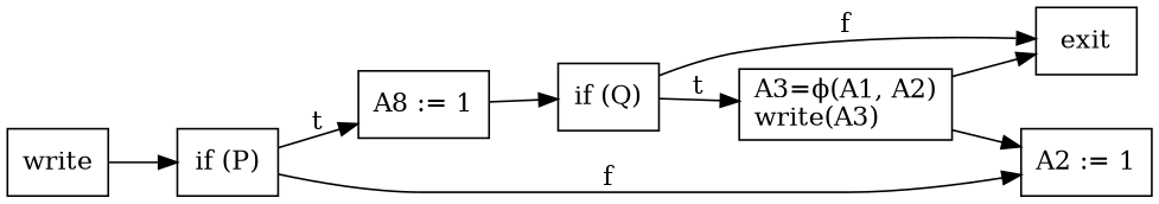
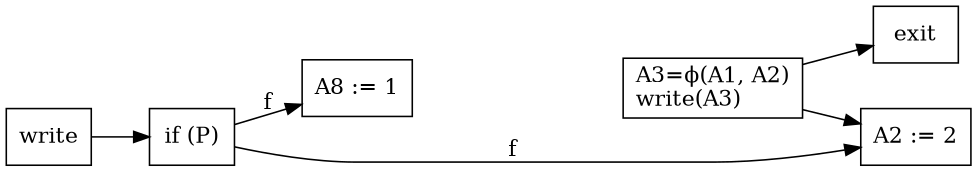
  digraph {
    rankdir=LR
    node [shape=rect]
    n1 [label="if (P)"]
    n2 [label="A8 := 1"]
-   n3 [label="A2 := 1"]
+   n3 [label="A2 := 2"]
    n4 [label=write]
-   n5 [label="if (Q)"]
    n6 [label="A3=ϕ(A1, A2)\lwrite(A3)\l"]
    exit
-   n1 -> n2 [label=t]
+   n1 -> n2 [label=f]
    n1 -> n3 [label=f]
-   n2 -> n5
    n4 -> n1
-   n5 -> n6 [label=t]
-   n5 -> exit [label=f]
    n6 -> n3
    n6 -> exit
  }
